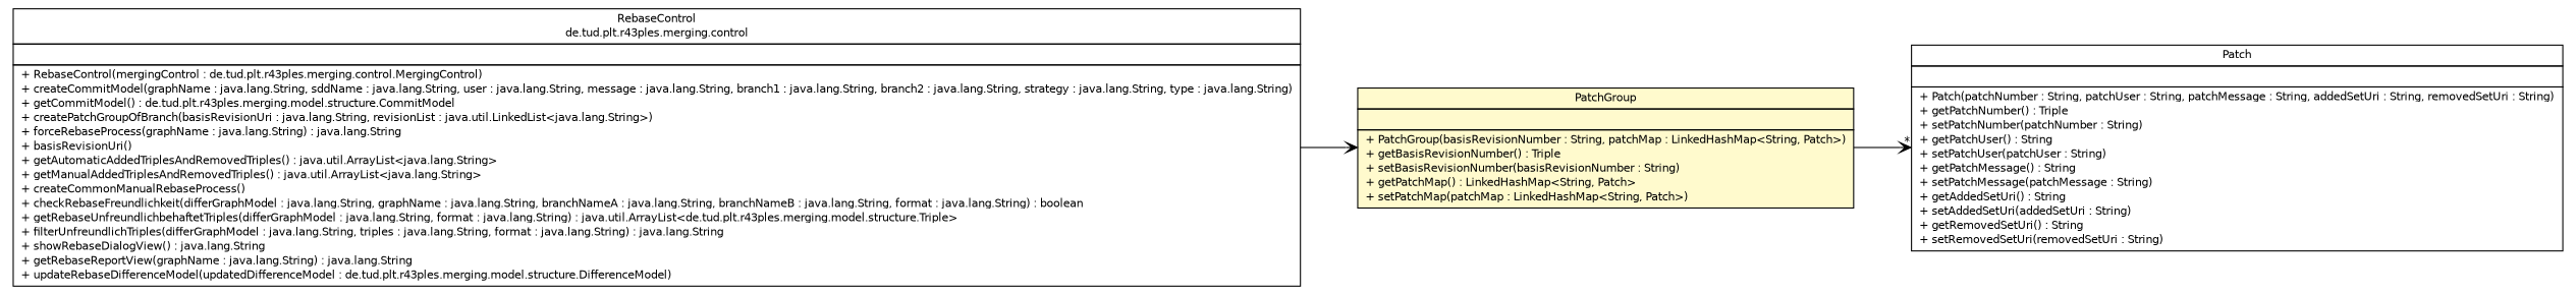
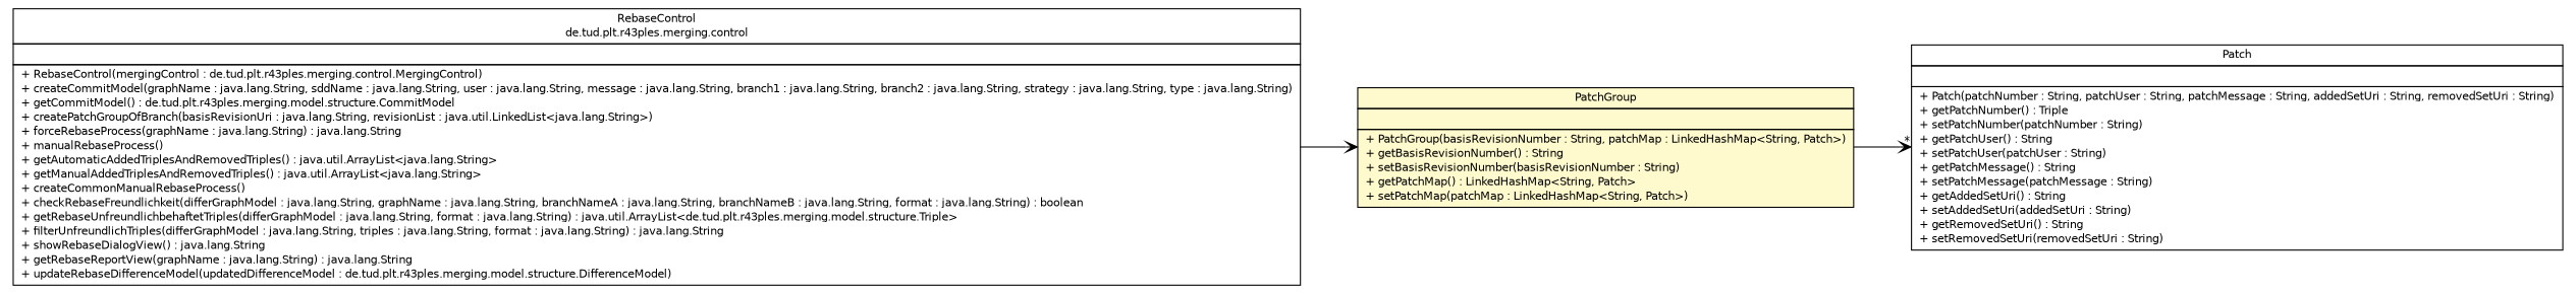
  digraph {
    nodesep=0.25
    rankdir=LR
    ranksep=0.5
    node [fontcolor=black fontname=Helvetica fontsize=10.0 shape=plaintext]
    edge [arrowhead=open color=black fontcolor=black fontname=Helvetica fontsize=10.0 headport=p labelfontname=Helvetica labelfontsize=10 tailport=p]
    n1 [label=<<table title="de.tud.plt.r43ples.merging.model.structure.Patch" border="0" cellborder="1" cellspacing="0" cellpadding="2" port="p" href="./Patch.html"> 		<tr><td><table border="0" cellspacing="0" cellpadding="1"> <tr><td align="center" balign="center"> Patch </td></tr> 		</table></td></tr> 		<tr><td><table border="0" cellspacing="0" cellpadding="1"> <tr><td align="left" balign="left">  </td></tr> 		</table></td></tr> 		<tr><td><table border="0" cellspacing="0" cellpadding="1"> <tr><td align="left" balign="left"> + Patch(patchNumber : String, patchUser : String, patchMessage : String, addedSetUri : String, removedSetUri : String) </td></tr> <tr><td align="left" balign="left"> + getPatchNumber() : Triple </td></tr> <tr><td align="left" balign="left"> + setPatchNumber(patchNumber : String) </td></tr> <tr><td align="left" balign="left"> + getPatchUser() : String </td></tr> <tr><td align="left" balign="left"> + setPatchUser(patchUser : String) </td></tr> <tr><td align="left" balign="left"> + getPatchMessage() : String </td></tr> <tr><td align="left" balign="left"> + setPatchMessage(patchMessage : String) </td></tr> <tr><td align="left" balign="left"> + getAddedSetUri() : String </td></tr> <tr><td align="left" balign="left"> + setAddedSetUri(addedSetUri : String) </td></tr> <tr><td align="left" balign="left"> + getRemovedSetUri() : String </td></tr> <tr><td align="left" balign="left"> + setRemovedSetUri(removedSetUri : String) </td></tr> 		</table></td></tr> 		</table>>]
-   n2 [label=<<table title="de.tud.plt.r43ples.merging.model.structure.PatchGroup" border="0" cellborder="1" cellspacing="0" cellpadding="2" port="p" bgcolor="lemonChiffon" href="./PatchGroup.html"> 		<tr><td><table border="0" cellspacing="0" cellpadding="1"> <tr><td align="center" balign="center"> PatchGroup </td></tr> 		</table></td></tr> 		<tr><td><table border="0" cellspacing="0" cellpadding="1"> <tr><td align="left" balign="left">  </td></tr> 		</table></td></tr> 		<tr><td><table border="0" cellspacing="0" cellpadding="1"> <tr><td align="left" balign="left"> + PatchGroup(basisRevisionNumber : String, patchMap : LinkedHashMap&lt;String, Patch&gt;) </td></tr> <tr><td align="left" balign="left"> + getBasisRevisionNumber() : Triple </td></tr> <tr><td align="left" balign="left"> + setBasisRevisionNumber(basisRevisionNumber : String) </td></tr> <tr><td align="left" balign="left"> + getPatchMap() : LinkedHashMap&lt;String, Patch&gt; </td></tr> <tr><td align="left" balign="left"> + setPatchMap(patchMap : LinkedHashMap&lt;String, Patch&gt;) </td></tr> 		</table></td></tr> 		</table>>]
-   n3 [label=<<table title="de.tud.plt.r43ples.merging.control.RebaseControl" border="0" cellborder="1" cellspacing="0" cellpadding="2" port="p" href="../../control/RebaseControl.html"> 		<tr><td><table border="0" cellspacing="0" cellpadding="1"> <tr><td align="center" balign="center"> RebaseControl </td></tr> <tr><td align="center" balign="center"> de.tud.plt.r43ples.merging.control </td></tr> 		</table></td></tr> 		<tr><td><table border="0" cellspacing="0" cellpadding="1"> <tr><td align="left" balign="left">  </td></tr> 		</table></td></tr> 		<tr><td><table border="0" cellspacing="0" cellpadding="1"> <tr><td align="left" balign="left"> + RebaseControl(mergingControl : de.tud.plt.r43ples.merging.control.MergingControl) </td></tr> <tr><td align="left" balign="left"> + createCommitModel(graphName : java.lang.String, sddName : java.lang.String, user : java.lang.String, message : java.lang.String, branch1 : java.lang.String, branch2 : java.lang.String, strategy : java.lang.String, type : java.lang.String) </td></tr> <tr><td align="left" balign="left"> + getCommitModel() : de.tud.plt.r43ples.merging.model.structure.CommitModel </td></tr> <tr><td align="left" balign="left"> + createPatchGroupOfBranch(basisRevisionUri : java.lang.String, revisionList : java.util.LinkedList&lt;java.lang.String&gt;) </td></tr> <tr><td align="left" balign="left"> + forceRebaseProcess(graphName : java.lang.String) : java.lang.String </td></tr> <tr><td align="left" balign="left"> + basisRevisionUri() </td></tr> <tr><td align="left" balign="left"> + getAutomaticAddedTriplesAndRemovedTriples() : java.util.ArrayList&lt;java.lang.String&gt; </td></tr> <tr><td align="left" balign="left"> + getManualAddedTriplesAndRemovedTriples() : java.util.ArrayList&lt;java.lang.String&gt; </td></tr> <tr><td align="left" balign="left"> + createCommonManualRebaseProcess() </td></tr> <tr><td align="left" balign="left"> + checkRebaseFreundlichkeit(differGraphModel : java.lang.String, graphName : java.lang.String, branchNameA : java.lang.String, branchNameB : java.lang.String, format : java.lang.String) : boolean </td></tr> <tr><td align="left" balign="left"> + getRebaseUnfreundlichbehaftetTriples(differGraphModel : java.lang.String, format : java.lang.String) : java.util.ArrayList&lt;de.tud.plt.r43ples.merging.model.structure.Triple&gt; </td></tr> <tr><td align="left" balign="left"> + filterUnfreundlichTriples(differGraphModel : java.lang.String, triples : java.lang.String, format : java.lang.String) : java.lang.String </td></tr> <tr><td align="left" balign="left"> + showRebaseDialogView() : java.lang.String </td></tr> <tr><td align="left" balign="left"> + getRebaseReportView(graphName : java.lang.String) : java.lang.String </td></tr> <tr><td align="left" balign="left"> + updateRebaseDifferenceModel(updatedDifferenceModel : de.tud.plt.r43ples.merging.model.structure.DifferenceModel) </td></tr> 		</table></td></tr> 		</table>>]
+   n2 [label=<<table title="de.tud.plt.r43ples.merging.model.structure.PatchGroup" border="0" cellborder="1" cellspacing="0" cellpadding="2" port="p" bgcolor="lemonChiffon" href="./PatchGroup.html"> 		<tr><td><table border="0" cellspacing="0" cellpadding="1"> <tr><td align="center" balign="center"> PatchGroup </td></tr> 		</table></td></tr> 		<tr><td><table border="0" cellspacing="0" cellpadding="1"> <tr><td align="left" balign="left">  </td></tr> 		</table></td></tr> 		<tr><td><table border="0" cellspacing="0" cellpadding="1"> <tr><td align="left" balign="left"> + PatchGroup(basisRevisionNumber : String, patchMap : LinkedHashMap&lt;String, Patch&gt;) </td></tr> <tr><td align="left" balign="left"> + getBasisRevisionNumber() : String </td></tr> <tr><td align="left" balign="left"> + setBasisRevisionNumber(basisRevisionNumber : String) </td></tr> <tr><td align="left" balign="left"> + getPatchMap() : LinkedHashMap&lt;String, Patch&gt; </td></tr> <tr><td align="left" balign="left"> + setPatchMap(patchMap : LinkedHashMap&lt;String, Patch&gt;) </td></tr> 		</table></td></tr> 		</table>>]
+   n3 [label=<<table title="de.tud.plt.r43ples.merging.control.RebaseControl" border="0" cellborder="1" cellspacing="0" cellpadding="2" port="p" href="../../control/RebaseControl.html"> 		<tr><td><table border="0" cellspacing="0" cellpadding="1"> <tr><td align="center" balign="center"> RebaseControl </td></tr> <tr><td align="center" balign="center"> de.tud.plt.r43ples.merging.control </td></tr> 		</table></td></tr> 		<tr><td><table border="0" cellspacing="0" cellpadding="1"> <tr><td align="left" balign="left">  </td></tr> 		</table></td></tr> 		<tr><td><table border="0" cellspacing="0" cellpadding="1"> <tr><td align="left" balign="left"> + RebaseControl(mergingControl : de.tud.plt.r43ples.merging.control.MergingControl) </td></tr> <tr><td align="left" balign="left"> + createCommitModel(graphName : java.lang.String, sddName : java.lang.String, user : java.lang.String, message : java.lang.String, branch1 : java.lang.String, branch2 : java.lang.String, strategy : java.lang.String, type : java.lang.String) </td></tr> <tr><td align="left" balign="left"> + getCommitModel() : de.tud.plt.r43ples.merging.model.structure.CommitModel </td></tr> <tr><td align="left" balign="left"> + createPatchGroupOfBranch(basisRevisionUri : java.lang.String, revisionList : java.util.LinkedList&lt;java.lang.String&gt;) </td></tr> <tr><td align="left" balign="left"> + forceRebaseProcess(graphName : java.lang.String) : java.lang.String </td></tr> <tr><td align="left" balign="left"> + manualRebaseProcess() </td></tr> <tr><td align="left" balign="left"> + getAutomaticAddedTriplesAndRemovedTriples() : java.util.ArrayList&lt;java.lang.String&gt; </td></tr> <tr><td align="left" balign="left"> + getManualAddedTriplesAndRemovedTriples() : java.util.ArrayList&lt;java.lang.String&gt; </td></tr> <tr><td align="left" balign="left"> + createCommonManualRebaseProcess() </td></tr> <tr><td align="left" balign="left"> + checkRebaseFreundlichkeit(differGraphModel : java.lang.String, graphName : java.lang.String, branchNameA : java.lang.String, branchNameB : java.lang.String, format : java.lang.String) : boolean </td></tr> <tr><td align="left" balign="left"> + getRebaseUnfreundlichbehaftetTriples(differGraphModel : java.lang.String, format : java.lang.String) : java.util.ArrayList&lt;de.tud.plt.r43ples.merging.model.structure.Triple&gt; </td></tr> <tr><td align="left" balign="left"> + filterUnfreundlichTriples(differGraphModel : java.lang.String, triples : java.lang.String, format : java.lang.String) : java.lang.String </td></tr> <tr><td align="left" balign="left"> + showRebaseDialogView() : java.lang.String </td></tr> <tr><td align="left" balign="left"> + getRebaseReportView(graphName : java.lang.String) : java.lang.String </td></tr> <tr><td align="left" balign="left"> + updateRebaseDifferenceModel(updatedDifferenceModel : de.tud.plt.r43ples.merging.model.structure.DifferenceModel) </td></tr> 		</table></td></tr> 		</table>>]
    n2 -> n1 [headlabel="*"]
    n3 -> n2
  }
